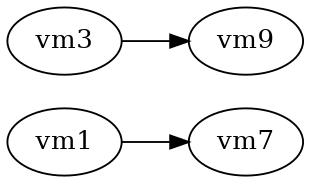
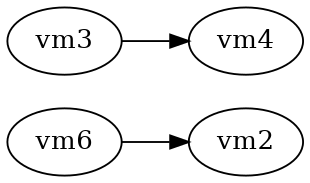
  digraph {
    date="10/21/2013"
    hostidtype=hostname
    rankdir=LR
    version="1:0"
    edge [headport=eth1]
-   vm1
-   vm2 [label=vm7]
+   vm1 [label=vm6]
+   vm2
    vm3
-   vm4 [label=vm9]
+   vm4
    vm1 -> vm2 [tailport=eth1]
    vm3 -> vm4 [tailport=eth2]
  }
